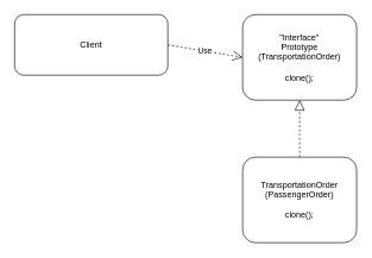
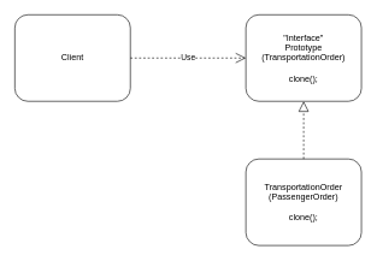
  <mxCell id="0" />
  <mxCell id="1" parent="0" />
  <mxCell id="2" value="&quot;Interface&quot;&lt;div&gt;Prototype&lt;/div&gt;&lt;div&gt;(TransportationOrder)&lt;/div&gt;&lt;div&gt;&lt;br&gt;&lt;/div&gt;&lt;div&gt;clone();&lt;/div&gt;" style="rounded=1;whiteSpace=wrap;html=1;" vertex="1" parent="1"><mxGeometry x="340" y="20" width="160" height="120" as="geometry" /></mxCell>
  <mxCell id="3" value="TransportationOrder&lt;div&gt;(PassengerOrder)&lt;/div&gt;&lt;div&gt;&lt;br&gt;&lt;/div&gt;&lt;div&gt;clone();&lt;/div&gt;" style="rounded=1;whiteSpace=wrap;html=1;" vertex="1" parent="1"><mxGeometry x="340" y="220" width="160" height="120" as="geometry" /></mxCell>
  <mxCell id="4" value="" style="endArrow=block;dashed=1;endFill=0;endSize=12;html=1;rounded=0;exitX=0.5;exitY=0;exitDx=0;exitDy=0;entryX=0.5;entryY=1;entryDx=0;entryDy=0;" edge="1" parent="1" source="3" target="2"><mxGeometry width="160" relative="1" as="geometry"><mxPoint x="280" y="230" as="sourcePoint" /><mxPoint x="440" y="230" as="targetPoint" /></mxGeometry></mxCell>
- <mxCell id="5" value="Client" style="rounded=1;whiteSpace=wrap;html=1;" vertex="1" parent="1"><mxGeometry x="20" y="20" width="215" height="85" as="geometry" /></mxCell>
+ <mxCell id="5" value="Client" style="rounded=1;whiteSpace=wrap;html=1;" vertex="1" parent="1"><mxGeometry x="20" y="20" width="160" height="120" as="geometry" /></mxCell>
  <mxCell id="6" value="Use" style="endArrow=open;endSize=12;dashed=1;html=1;rounded=0;exitX=1;exitY=0.5;exitDx=0;exitDy=0;entryX=0;entryY=0.5;entryDx=0;entryDy=0;" edge="1" parent="1" source="5" target="2"><mxGeometry width="160" relative="1" as="geometry"><mxPoint x="280" y="230" as="sourcePoint" /><mxPoint x="440" y="230" as="targetPoint" /></mxGeometry></mxCell>
